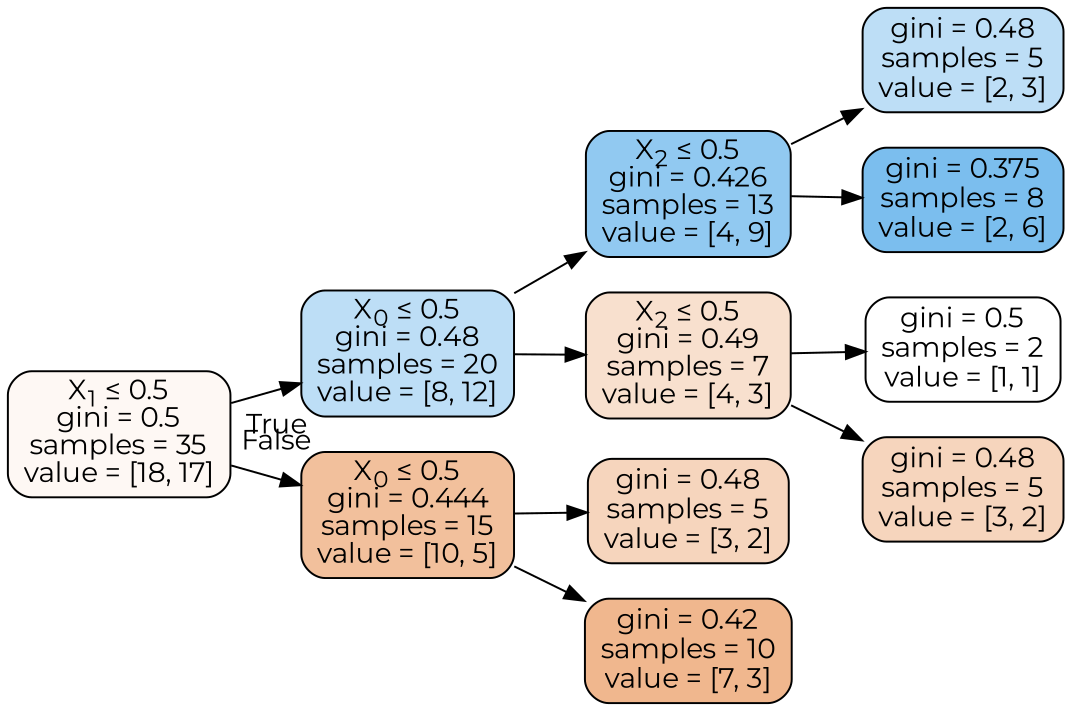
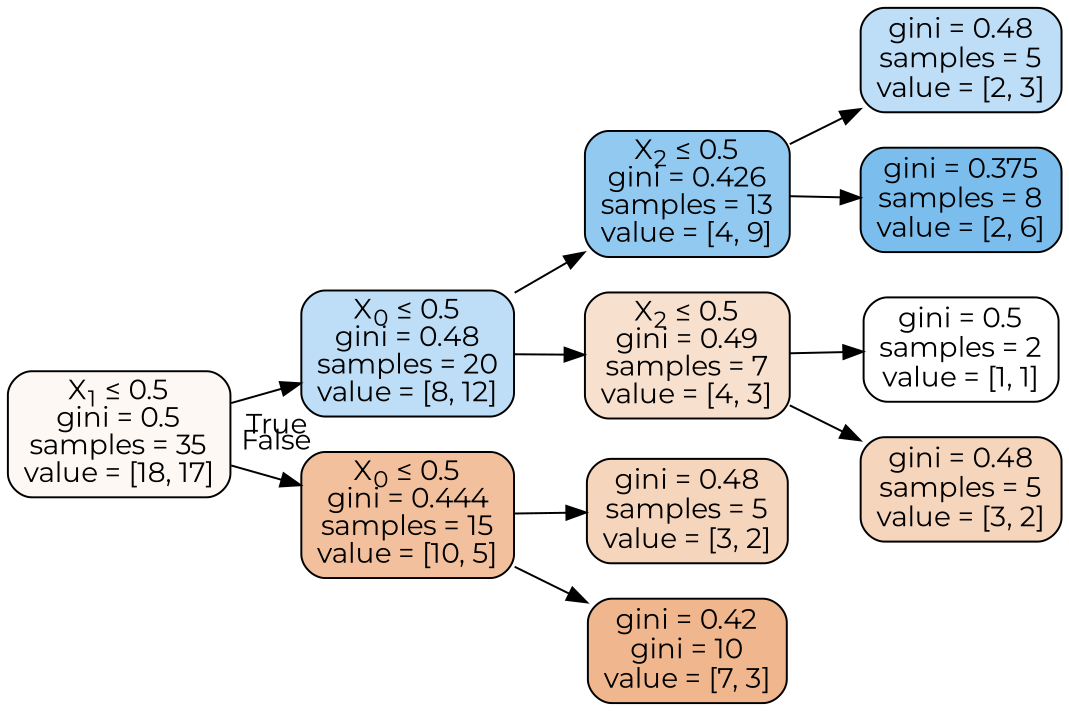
  digraph {
    rankdir=LR
    fontname=Montserrat
    node [color=black fillcolor="#bddef6" fontname=Montserrat shape=box style="filled, rounded"]
    edge [fontname=Montserrat]
    n1 [fillcolor="#fef8f4" label=<X<SUB>1</SUB> &le; 0.5<br/>gini = 0.5<br/>samples = 35<br/>value = [18, 17]>]
    n2 [label=<X<SUB>0</SUB> &le; 0.5<br/>gini = 0.48<br/>samples = 20<br/>value = [8, 12]>]
    n3 [fillcolor="#f2c09c" label=<X<SUB>0</SUB> &le; 0.5<br/>gini = 0.444<br/>samples = 15<br/>value = [10, 5]>]
    n4 [fillcolor="#91c9f1" label=<X<SUB>2</SUB> &le; 0.5<br/>gini = 0.426<br/>samples = 13<br/>value = [4, 9]>]
    n5 [fillcolor="#f8e0ce" label=<X<SUB>2</SUB> &le; 0.5<br/>gini = 0.49<br/>samples = 7<br/>value = [4, 3]>]
    n6 [label=<gini = 0.48<br/>samples = 5<br/>value = [2, 3]>]
    n7 [fillcolor="#7bbeee" label=<gini = 0.375<br/>samples = 8<br/>value = [2, 6]>]
    n8 [fillcolor="#ffffff" label=<gini = 0.5<br/>samples = 2<br/>value = [1, 1]>]
    n9 [fillcolor="#f6d5bd" label=<gini = 0.48<br/>samples = 5<br/>value = [3, 2]>]
    n10 [fillcolor="#f6d5bd" label=<gini = 0.48<br/>samples = 5<br/>value = [3, 2]>]
-   n11 [fillcolor="#f0b78e" label=<gini = 0.42<br/>samples = 10<br/>value = [7, 3]>]
+   n11 [fillcolor="#f0b78e" label=<gini = 0.42<br/>gini = 10<br/>value = [7, 3]>]
    n1 -> n2 [headlabel=True labelangle=45 labeldistance=2.5]
    n1 -> n3 [headlabel=False labelangle=-45 labeldistance=2.5]
    n2 -> n4
    n2 -> n5
    n3 -> n10
    n3 -> n11
    n4 -> n6
    n4 -> n7
    n5 -> n8
    n5 -> n9
  }
